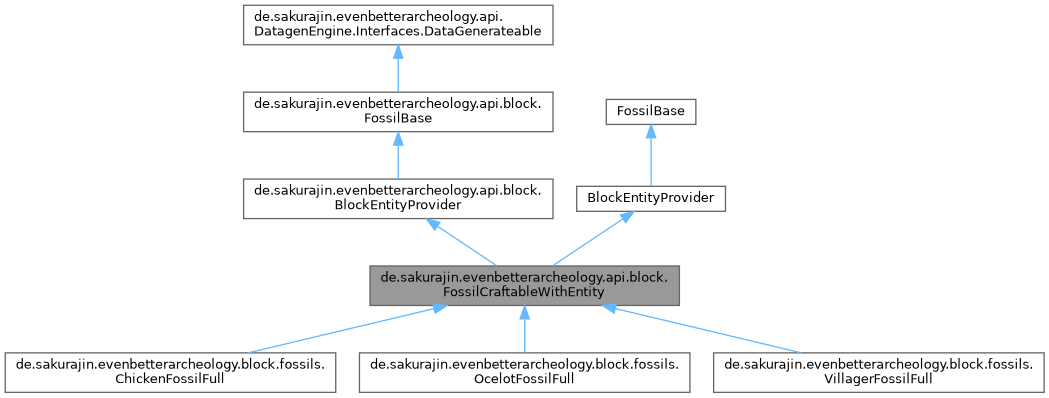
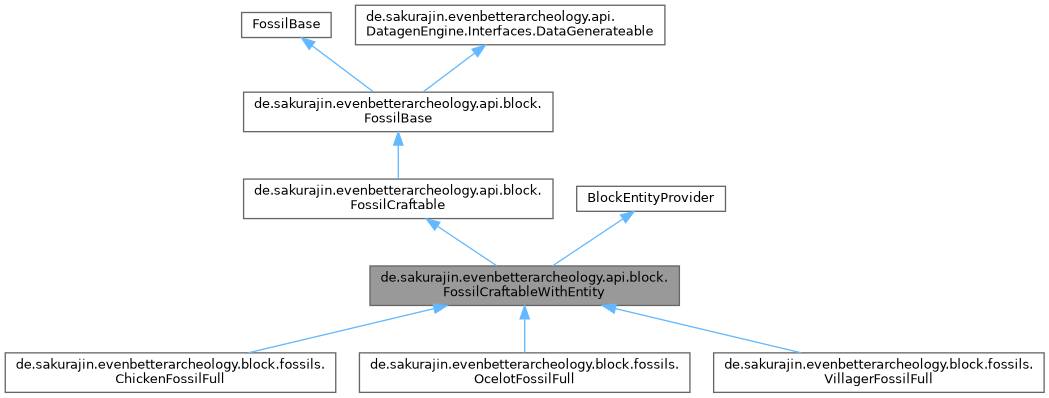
  digraph {
    rankdir=TB
    node [color=gray40 fillcolor=white fontname=Helvetica fontsize=10 shape=box style=filled]
    edge [color=steelblue1 dir=back fontname=Helvetica fontsize=10 labelfontname=Helvetica labelfontsize=10 style=solid]
    n1 [fillcolor=grey60 fontcolor=black height=0.2 label="de.sakurajin.evenbetterarcheology.api.block.\lFossilCraftableWithEntity" width=0.4]
    n2 [height=0.2 label="de.sakurajin.evenbetterarcheology.block.fossils.\lChickenFossilFull" width=0.4]
    n3 [height=0.2 label="de.sakurajin.evenbetterarcheology.block.fossils.\lOcelotFossilFull" width=0.4]
    n4 [height=0.2 label="de.sakurajin.evenbetterarcheology.block.fossils.\lVillagerFossilFull" width=0.4]
-   n5 [height=0.2 label="de.sakurajin.evenbetterarcheology.api.block.\lBlockEntityProvider" width=0.4]
+   n5 [height=0.2 label="de.sakurajin.evenbetterarcheology.api.block.\lFossilCraftable" width=0.4]
    n6 [height=0.2 label="de.sakurajin.evenbetterarcheology.api.block.\lFossilBase" width=0.4]
    n7 [height=0.2 label=FossilBase width=0.4]
    n8 [height=0.2 label="de.sakurajin.evenbetterarcheology.api.\lDatagenEngine.Interfaces.DataGenerateable" width=0.4]
    n9 [height=0.2 label=BlockEntityProvider width=0.4]
    n1 -> n2
    n1 -> n3
    n1 -> n4
    n5 -> n1
    n6 -> n5
-   n7 -> n9
+   n7 -> n6
    n8 -> n6
    n9 -> n1
  }
